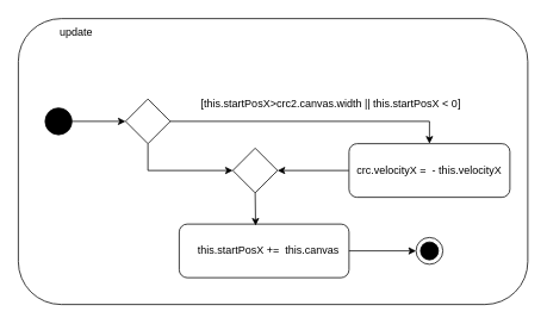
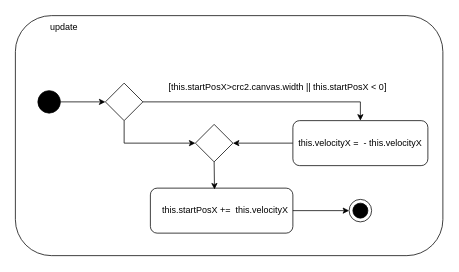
  <mxCell id="0" />
  <mxCell id="1" parent="0" />
  <mxCell id="2" value="" style="rounded=1;whiteSpace=wrap;html=1;" parent="1" vertex="1"><mxGeometry x="20" y="20" width="570" height="320" as="geometry" /></mxCell>
  <mxCell id="3" value="update" style="text;html=1;strokeColor=none;fillColor=none;align=center;verticalAlign=middle;whiteSpace=wrap;rounded=0;" parent="1" vertex="1"><mxGeometry x="65" y="25" width="40" height="20" as="geometry" /></mxCell>
  <mxCell id="4" style="edgeStyle=orthogonalEdgeStyle;rounded=0;orthogonalLoop=1;jettySize=auto;html=1;exitX=1;exitY=0.5;exitDx=0;exitDy=0;entryX=0;entryY=0.5;entryDx=0;entryDy=0;" parent="1" source="5" target="8" edge="1"><mxGeometry relative="1" as="geometry" /></mxCell>
  <mxCell id="5" value="" style="ellipse;whiteSpace=wrap;html=1;aspect=fixed;fillColor=#000000;" parent="1" vertex="1"><mxGeometry x="50" y="120" width="30" height="30" as="geometry" /></mxCell>
  <mxCell id="6" style="edgeStyle=orthogonalEdgeStyle;rounded=0;orthogonalLoop=1;jettySize=auto;html=1;exitX=1;exitY=0.5;exitDx=0;exitDy=0;entryX=0.5;entryY=0;entryDx=0;entryDy=0;" parent="1" source="8" target="10" edge="1"><mxGeometry relative="1" as="geometry" /></mxCell>
  <mxCell id="7" style="edgeStyle=orthogonalEdgeStyle;rounded=0;orthogonalLoop=1;jettySize=auto;html=1;exitX=0.5;exitY=1;exitDx=0;exitDy=0;entryX=0;entryY=0.5;entryDx=0;entryDy=0;" parent="1" source="8" target="17" edge="1"><mxGeometry relative="1" as="geometry" /></mxCell>
  <mxCell id="8" value="" style="rhombus;whiteSpace=wrap;html=1;fillColor=#FFFFFF;" parent="1" vertex="1"><mxGeometry x="140" y="110" width="50" height="50" as="geometry" /></mxCell>
  <mxCell id="9" style="edgeStyle=orthogonalEdgeStyle;rounded=0;orthogonalLoop=1;jettySize=auto;html=1;exitX=0;exitY=0.5;exitDx=0;exitDy=0;entryX=1;entryY=0.5;entryDx=0;entryDy=0;" edge="1" parent="1" source="10" target="17"><mxGeometry relative="1" as="geometry" /></mxCell>
  <mxCell id="10" value="" style="rounded=1;whiteSpace=wrap;html=1;fillColor=#FFFFFF;" parent="1" vertex="1"><mxGeometry x="390" y="160" width="180" height="60" as="geometry" /></mxCell>
  <mxCell id="11" value="[this.startPosX&amp;gt;crc2.canvas.width || this.startPosX &amp;lt; 0]" style="text;html=1;strokeColor=none;fillColor=none;align=center;verticalAlign=middle;whiteSpace=wrap;rounded=0;" parent="1" vertex="1"><mxGeometry x="190" y="90" width="360" height="50" as="geometry" /></mxCell>
- <mxCell id="12" value="crc.velocityX =&amp;nbsp; - this.velocityX" style="text;html=1;strokeColor=none;fillColor=none;align=center;verticalAlign=middle;whiteSpace=wrap;rounded=0;" parent="1" vertex="1"><mxGeometry x="395" y="170" width="170" height="40" as="geometry" /></mxCell>
+ <mxCell id="12" value="this.velocityX =&amp;nbsp; - this.velocityX" style="text;html=1;strokeColor=none;fillColor=none;align=center;verticalAlign=middle;whiteSpace=wrap;rounded=0;" parent="1" vertex="1"><mxGeometry x="395" y="170" width="170" height="40" as="geometry" /></mxCell>
  <mxCell id="13" value="" style="rounded=1;whiteSpace=wrap;html=1;fillColor=#FFFFFF;" parent="1" vertex="1"><mxGeometry x="200" y="250" width="190" height="60" as="geometry" /></mxCell>
  <mxCell id="14" style="edgeStyle=orthogonalEdgeStyle;rounded=0;orthogonalLoop=1;jettySize=auto;html=1;exitX=1;exitY=0.5;exitDx=0;exitDy=0;" parent="1" source="15" target="18" edge="1"><mxGeometry relative="1" as="geometry" /></mxCell>
- <mxCell id="15" value="this.startPosX +=&amp;nbsp; this.canvas" style="text;html=1;strokeColor=none;fillColor=none;align=center;verticalAlign=middle;whiteSpace=wrap;rounded=0;" parent="1" vertex="1"><mxGeometry x="210" y="270" width="180" height="20" as="geometry" /></mxCell>
+ <mxCell id="15" value="this.startPosX +=&amp;nbsp; this.velocityX" style="text;html=1;strokeColor=none;fillColor=none;align=center;verticalAlign=middle;whiteSpace=wrap;rounded=0;" parent="1" vertex="1"><mxGeometry x="210" y="270" width="180" height="20" as="geometry" /></mxCell>
  <mxCell id="16" style="edgeStyle=orthogonalEdgeStyle;rounded=0;orthogonalLoop=1;jettySize=auto;html=1;exitX=0.5;exitY=1;exitDx=0;exitDy=0;entryX=0.45;entryY=0.029;entryDx=0;entryDy=0;entryPerimeter=0;" parent="1" source="17" target="13" edge="1"><mxGeometry relative="1" as="geometry" /></mxCell>
  <mxCell id="17" value="" style="rhombus;whiteSpace=wrap;html=1;fillColor=#FFFFFF;" parent="1" vertex="1"><mxGeometry x="260" y="165" width="50" height="50" as="geometry" /></mxCell>
  <mxCell id="18" value="" style="ellipse;whiteSpace=wrap;html=1;aspect=fixed;fillColor=#FFFFFF;" parent="1" vertex="1"><mxGeometry x="465" y="265" width="30" height="30" as="geometry" /></mxCell>
  <mxCell id="19" value="" style="ellipse;whiteSpace=wrap;html=1;aspect=fixed;fillColor=#000000;" parent="1" vertex="1"><mxGeometry x="470" y="270" width="20" height="20" as="geometry" /></mxCell>
